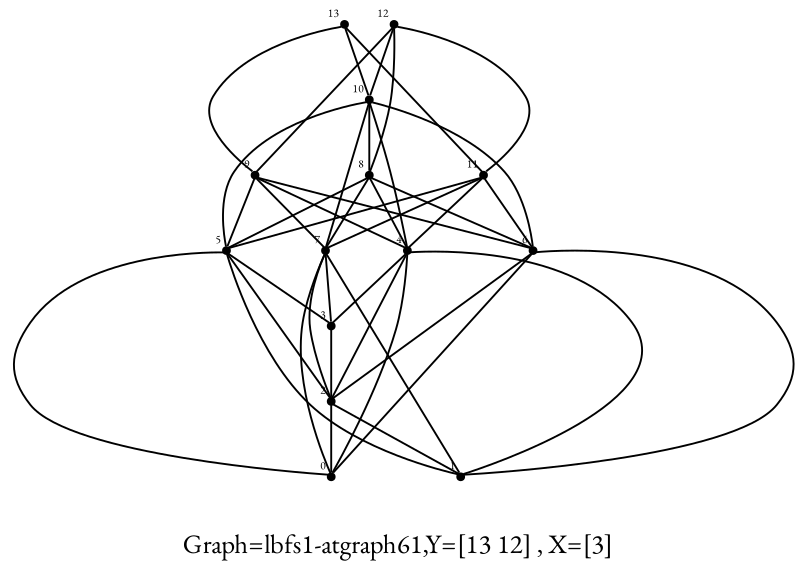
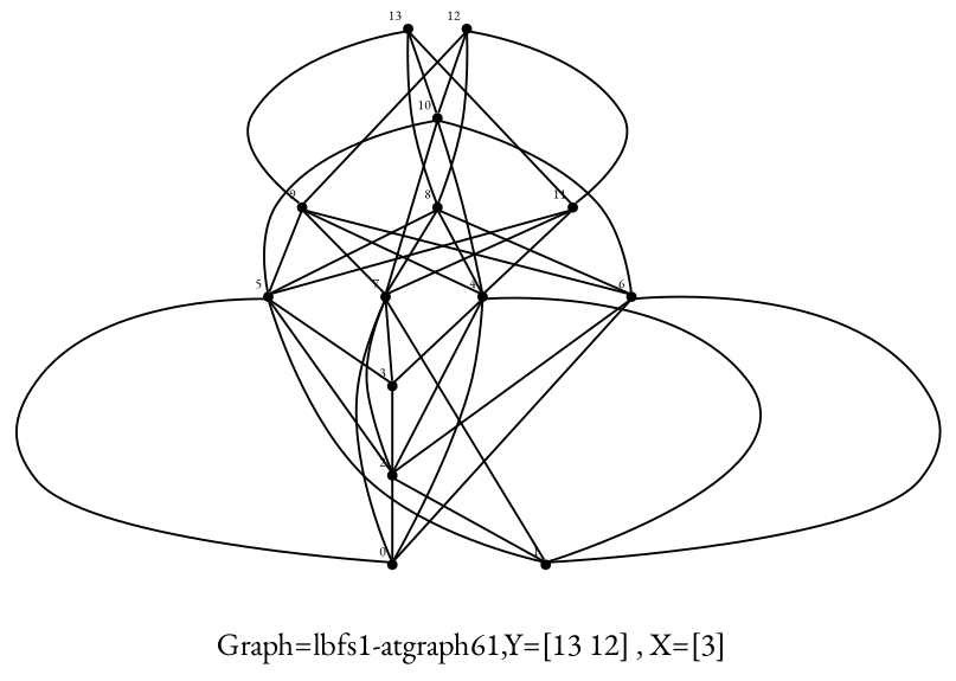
  graph {
    label="Graph=lbfs1-atgraph61,Y=[13 12] , X=[3]  "
    labelloc=bottom
    fontname="EB Garamond"
    node [fontsize=6 shape=point fontname="EB Garamond"]
    edge [fontname="EB Garamond"]
    0 [xlabel=0]
    1 [xlabel=1]
    2 [xlabel=2]
    3 [xlabel=3]
    4 [xlabel=4]
    5 [xlabel=5]
    6 [xlabel=6]
    7 [xlabel=7]
    8 [xlabel=8]
    9 [xlabel=9]
    10 [xlabel=10]
    11 [xlabel=11]
    12 [xlabel=12]
    13 [xlabel=13]
    2 -- 0
    2 -- 1
    3 -- 2
    4 -- 0
    4 -- 1
    4 -- 2
    4 -- 3
    5 -- 0
    5 -- 1
    5 -- 2
    5 -- 3
    6 -- 0
    6 -- 1
    6 -- 2
    7 -- 0
    7 -- 1
    7 -- 2
    7 -- 3
    8 -- 4
    8 -- 5
    8 -- 6
    8 -- 7
    9 -- 4
    9 -- 5
    9 -- 6
    9 -- 7
    10 -- 4
    10 -- 5
    10 -- 6
    10 -- 7
    11 -- 4
    11 -- 5
-   11 -- 6
    11 -- 7
    12 -- 8
    12 -- 9
    12 -- 10
    12 -- 11
-   10 -- 8
+   13 -- 8
    13 -- 9
    13 -- 10
    13 -- 11
  }
